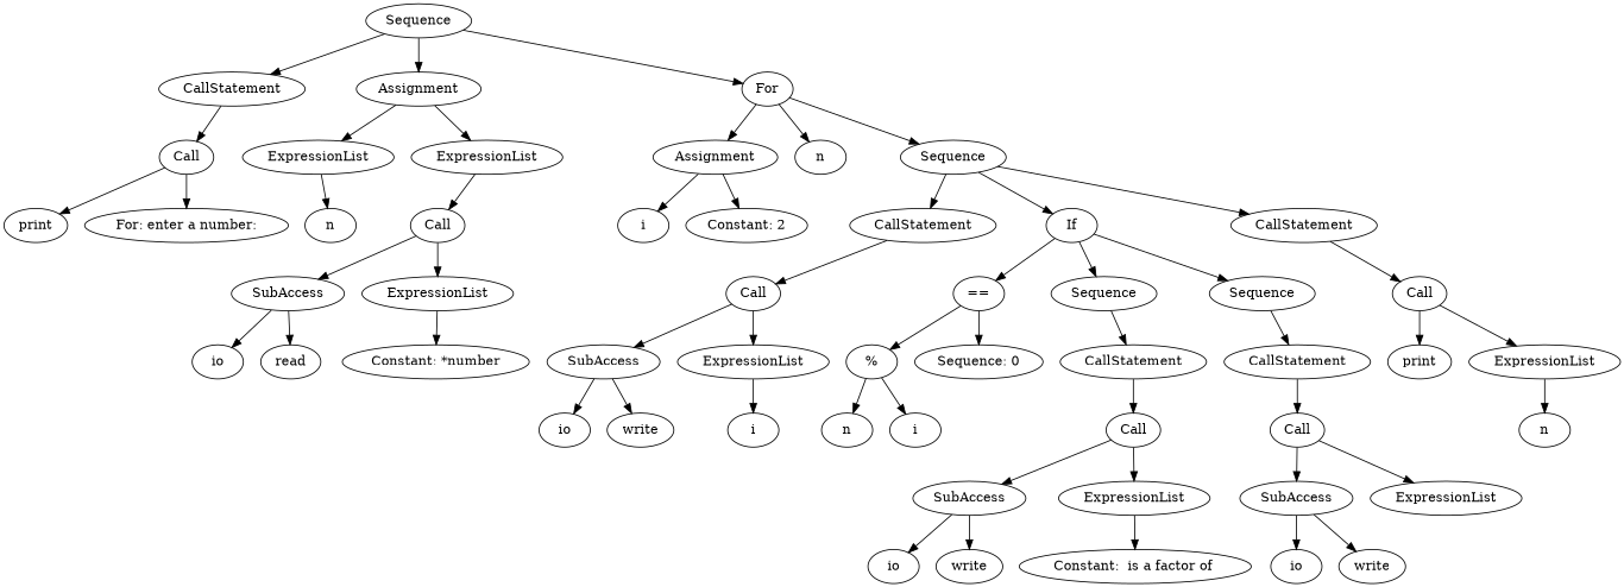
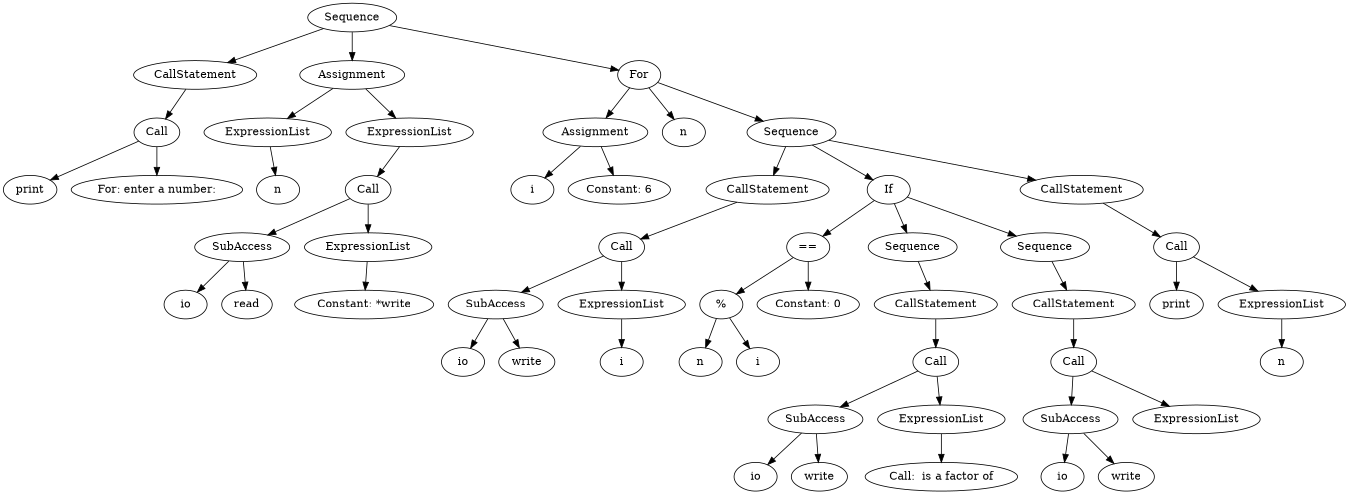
  digraph {
    n1 [label=Sequence]
    n2 [label=CallStatement]
    n3 [label=Assignment]
    n4 [label=For]
    n5 [label=Call]
    n6 [label=ExpressionList]
    n7 [label=ExpressionList]
    n8 [label=Assignment]
    n9 [label=n]
    n10 [label=Sequence]
    n11 [label=print]
    n12 [label="For: enter a number:"]
    n13 [label=n]
    n14 [label=Call]
    n15 [label=SubAccess]
    n16 [label=ExpressionList]
    n17 [label=io]
    n18 [label=read]
-   n19 [label="Constant: *number"]
+   n19 [label="Constant: *write"]
    n20 [label=i]
-   n21 [label="Constant: 2"]
+   n21 [label="Constant: 6"]
    n22 [label=CallStatement]
    n23 [label=If]
    n24 [label=CallStatement]
    n25 [label=Call]
    n26 [label="=="]
    n27 [label=Sequence]
    n28 [label=Sequence]
    n29 [label=Call]
    n30 [label=SubAccess]
    n31 [label=ExpressionList]
    n32 [label=io]
    n33 [label=write]
    n34 [label=i]
    n35 [label="%"]
-   n36 [label="Sequence: 0"]
+   n36 [label="Constant: 0"]
    n37 [label=CallStatement]
    n38 [label=CallStatement]
    n39 [label=n]
    n40 [label=i]
    n41 [label=Call]
    n42 [label=SubAccess]
    n43 [label=ExpressionList]
    n44 [label=io]
    n45 [label=write]
-   n46 [label="Constant:  is a factor of "]
+   n46 [label="Call:  is a factor of"]
    n47 [label=Call]
    n48 [label=SubAccess]
    n49 [label=ExpressionList]
    n50 [label=io]
    n51 [label=write]
    n52 [label=print]
    n53 [label=ExpressionList]
    n54 [label=n]
    n1 -> n2
    n1 -> n3
    n1 -> n4
    n2 -> n5
    n3 -> n6
    n3 -> n7
    n4 -> n8
    n4 -> n9
    n4 -> n10
    n5 -> n11
    n5 -> n12
    n6 -> n13
    n7 -> n14
    n8 -> n20
    n8 -> n21
    n10 -> n22
    n10 -> n23
    n10 -> n24
    n14 -> n15
    n14 -> n16
    n15 -> n17
    n15 -> n18
    n16 -> n19
    n22 -> n25
    n23 -> n26
    n23 -> n27
    n23 -> n28
    n24 -> n29
    n25 -> n30
    n25 -> n31
    n26 -> n35
    n26 -> n36
    n27 -> n37
    n28 -> n38
    n29 -> n52
    n29 -> n53
    n30 -> n32
    n30 -> n33
    n31 -> n34
    n35 -> n39
    n35 -> n40
    n37 -> n41
    n38 -> n47
    n41 -> n42
    n41 -> n43
    n42 -> n44
    n42 -> n45
    n43 -> n46
    n47 -> n48
    n47 -> n49
    n48 -> n50
    n48 -> n51
    n53 -> n54
  }
